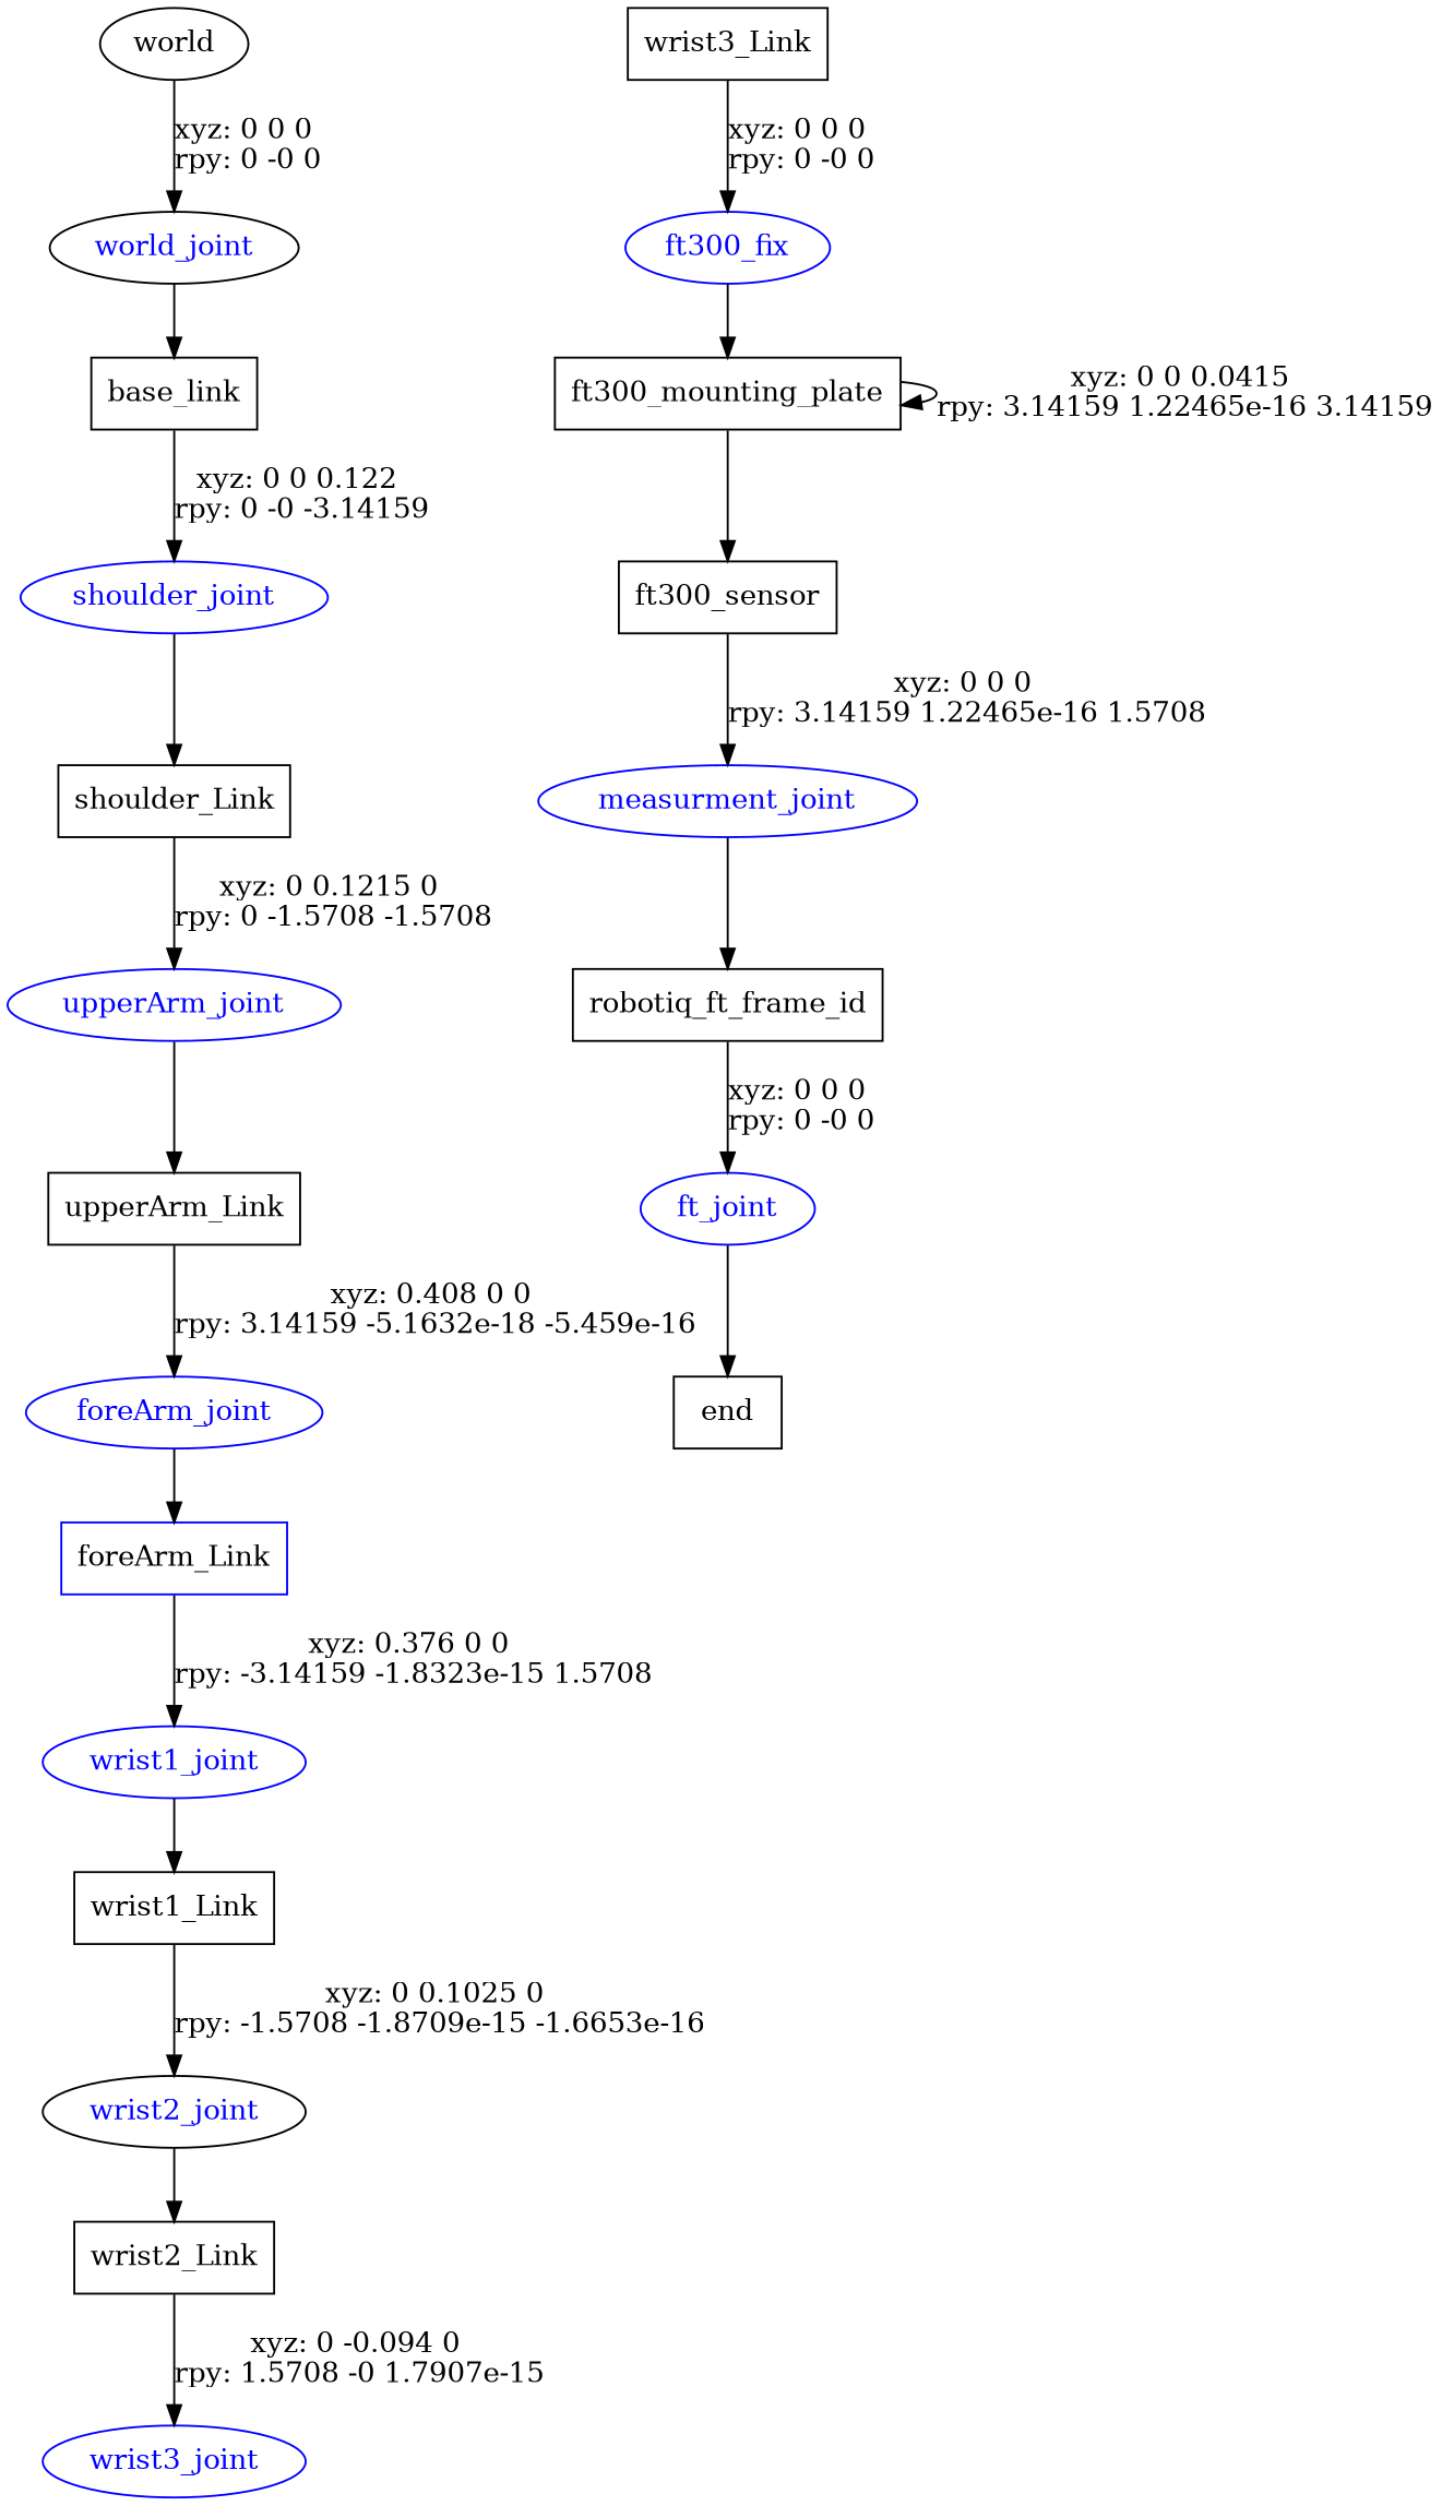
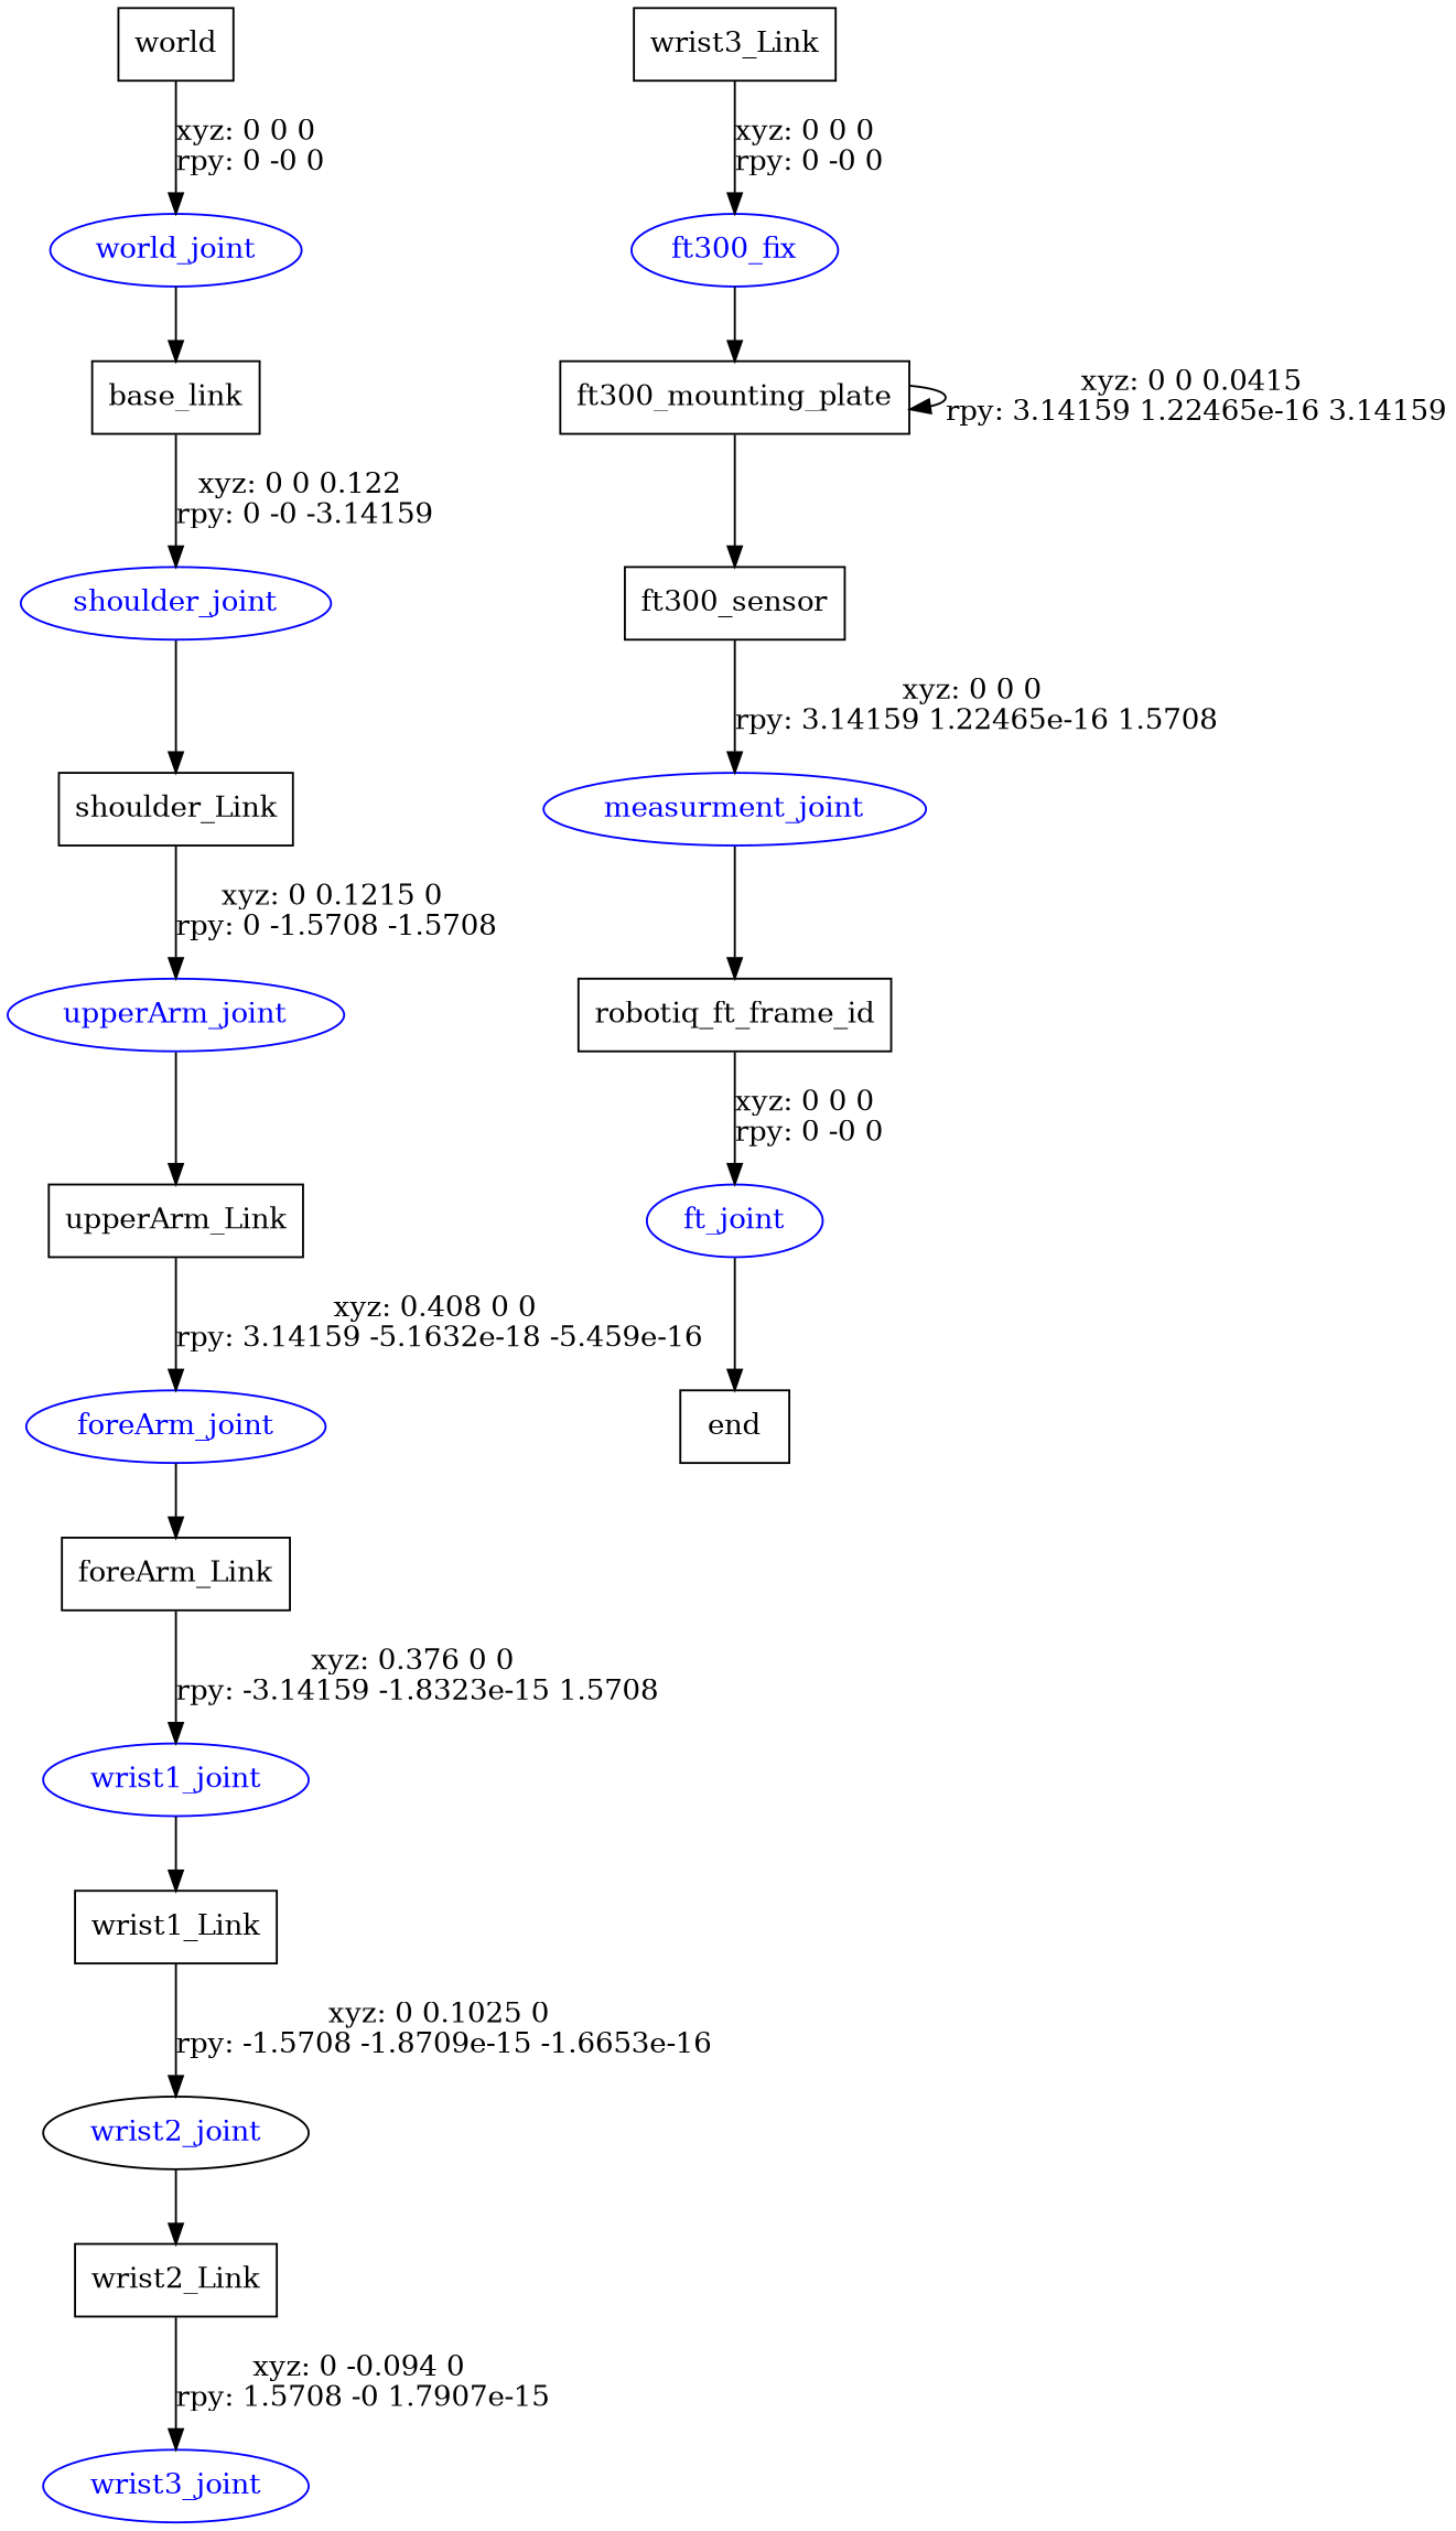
  digraph {
    node [shape=box]
-   n1 [label=world shape=ellipse]
-   world_joint [color=black fontcolor=blue shape=ellipse]
+   n1 [label=world]
+   world_joint [color=blue fontcolor=blue shape=ellipse]
    n3 [label=base_link]
    shoulder_joint [color=blue fontcolor=blue shape=ellipse]
    n5 [label=shoulder_Link]
    upperArm_joint [color=blue fontcolor=blue shape=ellipse]
    n7 [label=upperArm_Link]
    foreArm_joint [color=blue fontcolor=blue shape=ellipse]
-   n9 [label=foreArm_Link color=blue]
+   n9 [label=foreArm_Link]
    wrist1_joint [color=blue fontcolor=blue shape=ellipse]
    n11 [label=wrist1_Link]
    wrist2_joint [color=black fontcolor=blue shape=ellipse]
    n13 [label=wrist2_Link]
    wrist3_joint [color=blue fontcolor=blue shape=ellipse]
    n15 [label=wrist3_Link]
    ft300_fix [color=blue fontcolor=blue shape=ellipse]
    n17 [label=ft300_mounting_plate]
    n18 [label=ft300_sensor]
    measurment_joint [color=blue fontcolor=blue shape=ellipse]
    n20 [label=robotiq_ft_frame_id]
    ft_joint [color=blue fontcolor=blue shape=ellipse]
    n22 [label=end]
    n1 -> world_joint [label="xyz: 0 0 0 \nrpy: 0 -0 0"]
    world_joint -> n3
    n3 -> shoulder_joint [label="xyz: 0 0 0.122 \nrpy: 0 -0 -3.14159"]
    shoulder_joint -> n5
    n5 -> upperArm_joint [label="xyz: 0 0.1215 0 \nrpy: 0 -1.5708 -1.5708"]
    upperArm_joint -> n7
    n7 -> foreArm_joint [label="xyz: 0.408 0 0 \nrpy: 3.14159 -5.1632e-18 -5.459e-16"]
    foreArm_joint -> n9
    n9 -> wrist1_joint [label="xyz: 0.376 0 0 \nrpy: -3.14159 -1.8323e-15 1.5708"]
    wrist1_joint -> n11
    n11 -> wrist2_joint [label="xyz: 0 0.1025 0 \nrpy: -1.5708 -1.8709e-15 -1.6653e-16"]
    wrist2_joint -> n13
    n13 -> wrist3_joint [label="xyz: 0 -0.094 0 \nrpy: 1.5708 -0 1.7907e-15"]
    n15 -> ft300_fix [label="xyz: 0 0 0 \nrpy: 0 -0 0"]
    ft300_fix -> n17
    n17 -> n17 [label="xyz: 0 0 0.0415 \nrpy: 3.14159 1.22465e-16 3.14159"]
    n17 -> n18
    n18 -> measurment_joint [label="xyz: 0 0 0 \nrpy: 3.14159 1.22465e-16 1.5708"]
    measurment_joint -> n20
    n20 -> ft_joint [label="xyz: 0 0 0 \nrpy: 0 -0 0"]
    ft_joint -> n22
  }
